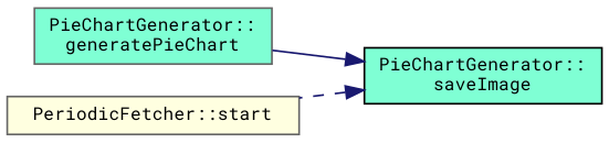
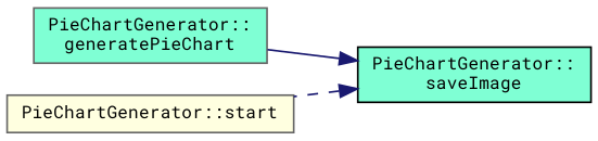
  digraph {
    fontname="Roboto Mono"
    rankdir=RL
    node [color=gray40 fillcolor=aquamarine fontname="Roboto Mono" fontsize=10 shape=record style=filled]
    edge [color=midnightblue dir=back fontname="Roboto Mono" fontsize=10 labelfontname=Helvetica labelfontsize=10]
    n1 [color=black fontcolor=black height=0.2 label="PieChartGenerator::\lsaveImage" width=0.4]
    n2 [height=0.2 label="PieChartGenerator::\lgeneratePieChart" width=0.4]
-   n3 [fillcolor=lightyellow height=0.2 label="PeriodicFetcher::start" width=0.4]
+   n3 [fillcolor=lightyellow height=0.2 label="PieChartGenerator::start" width=0.4]
    n1 -> n2 [style=solid]
    n1 -> n3 [style=dashed]
  }
